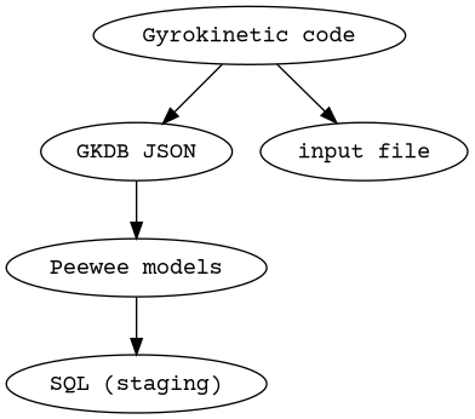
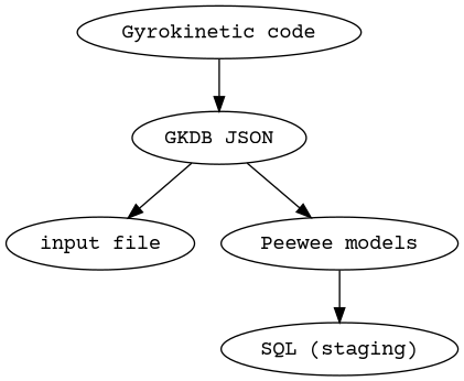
  digraph {
    fontname="Courier Prime"
    node [fontname="Courier Prime"]
    edge [fontname="Courier Prime"]
    "Gyrokinetic code"
    "GKDB JSON"
    "input file"
    "Peewee models"
    "SQL (staging)"
    "Gyrokinetic code" -> "GKDB JSON"
-   "Gyrokinetic code" -> "input file"
+   "GKDB JSON" -> "input file"
    "GKDB JSON" -> "Peewee models"
    "Peewee models" -> "SQL (staging)"
  }
